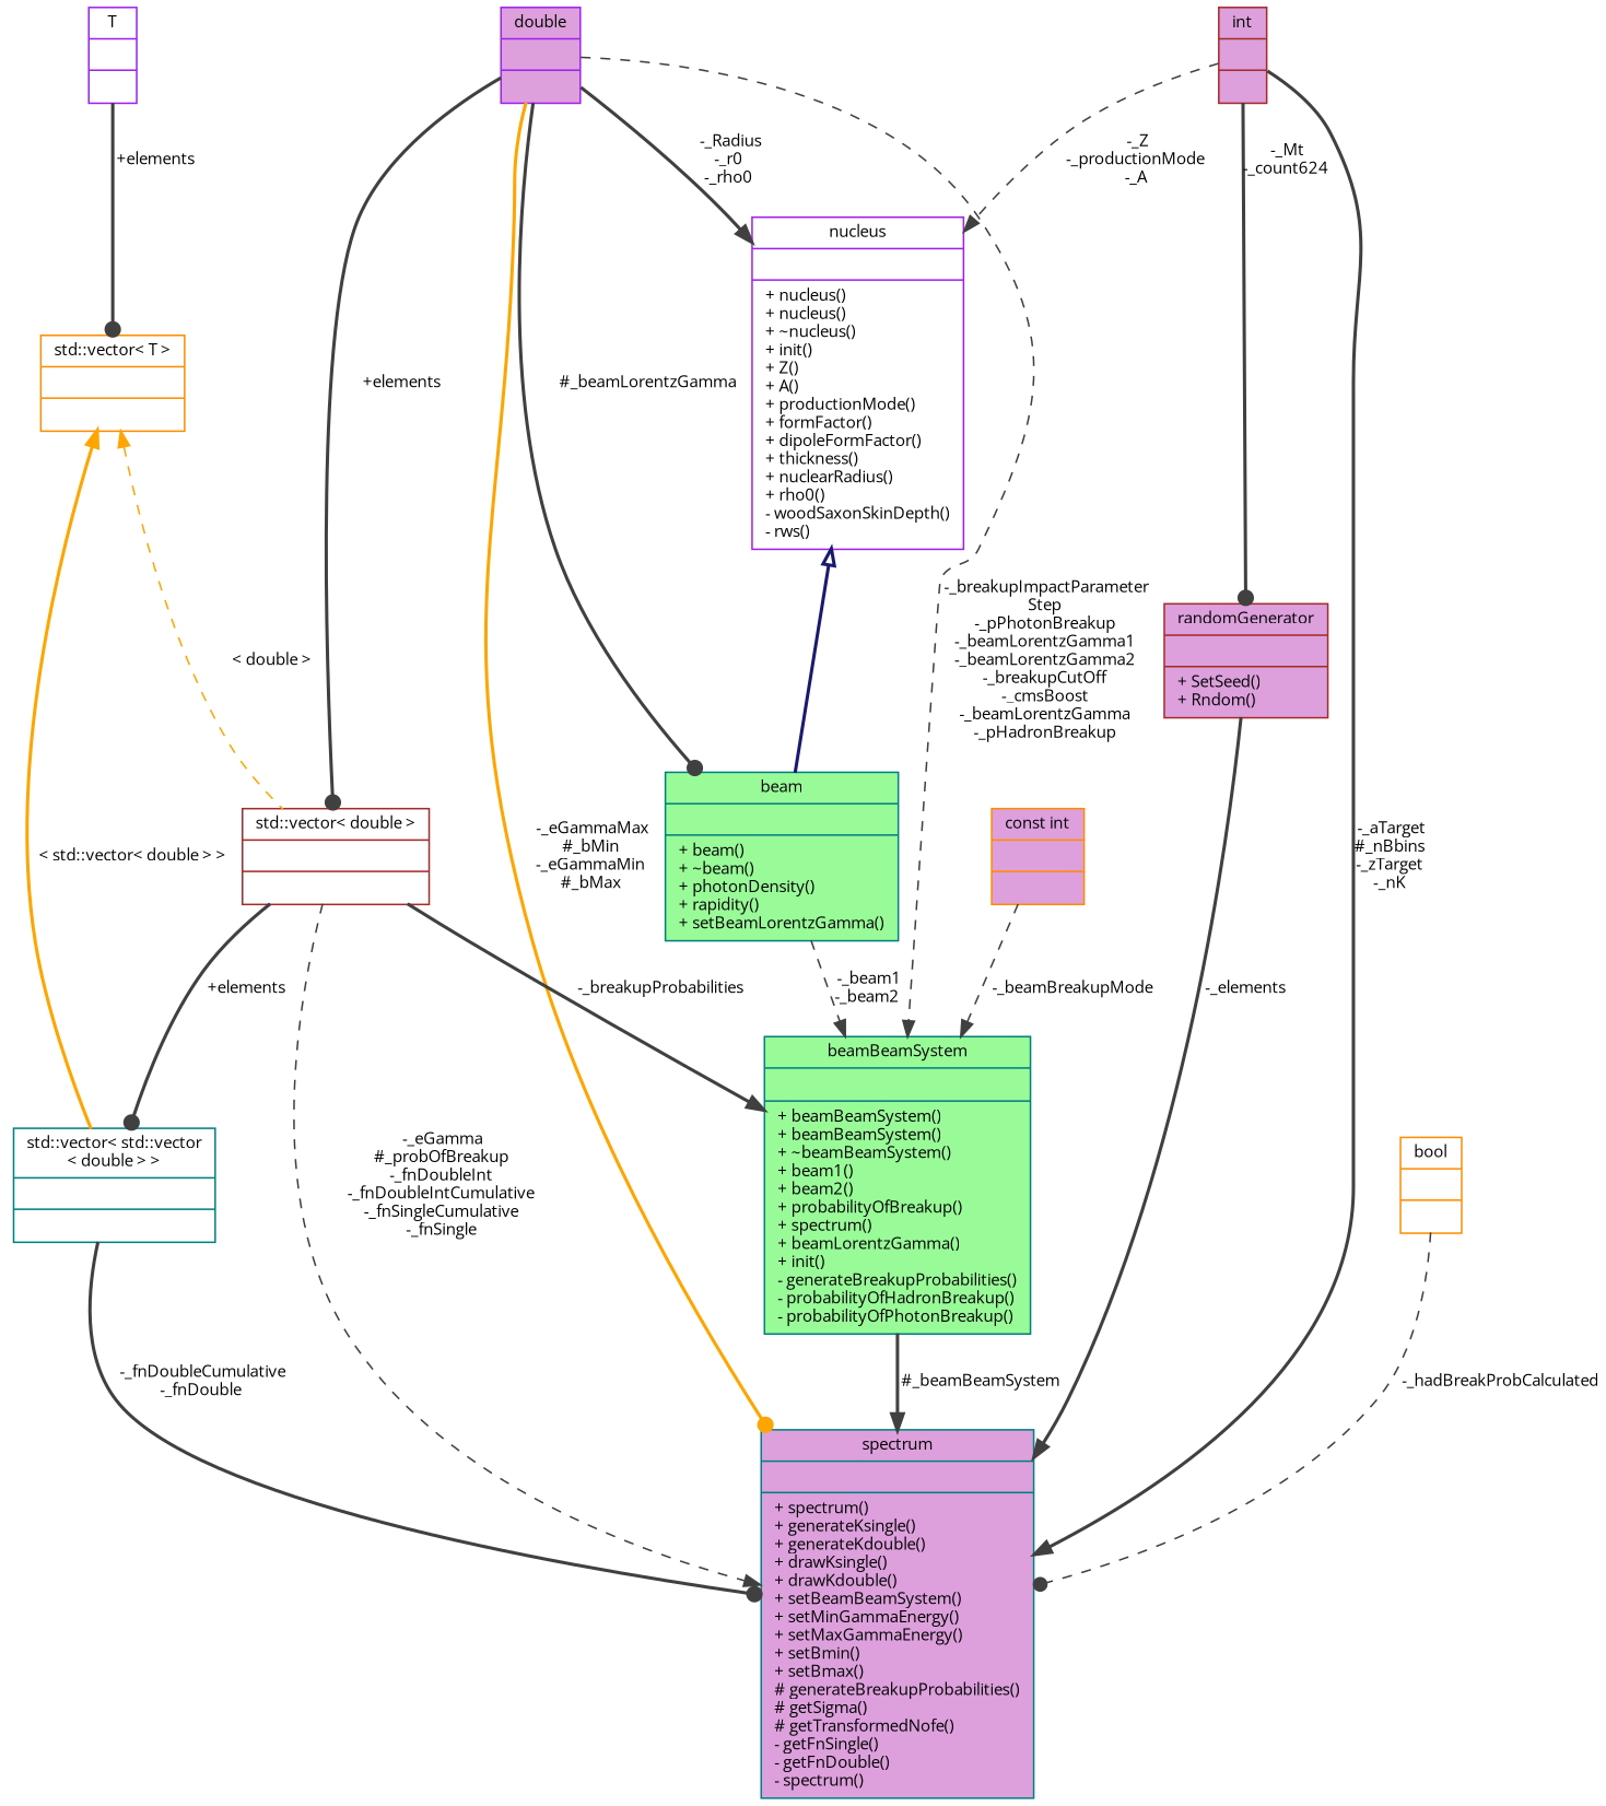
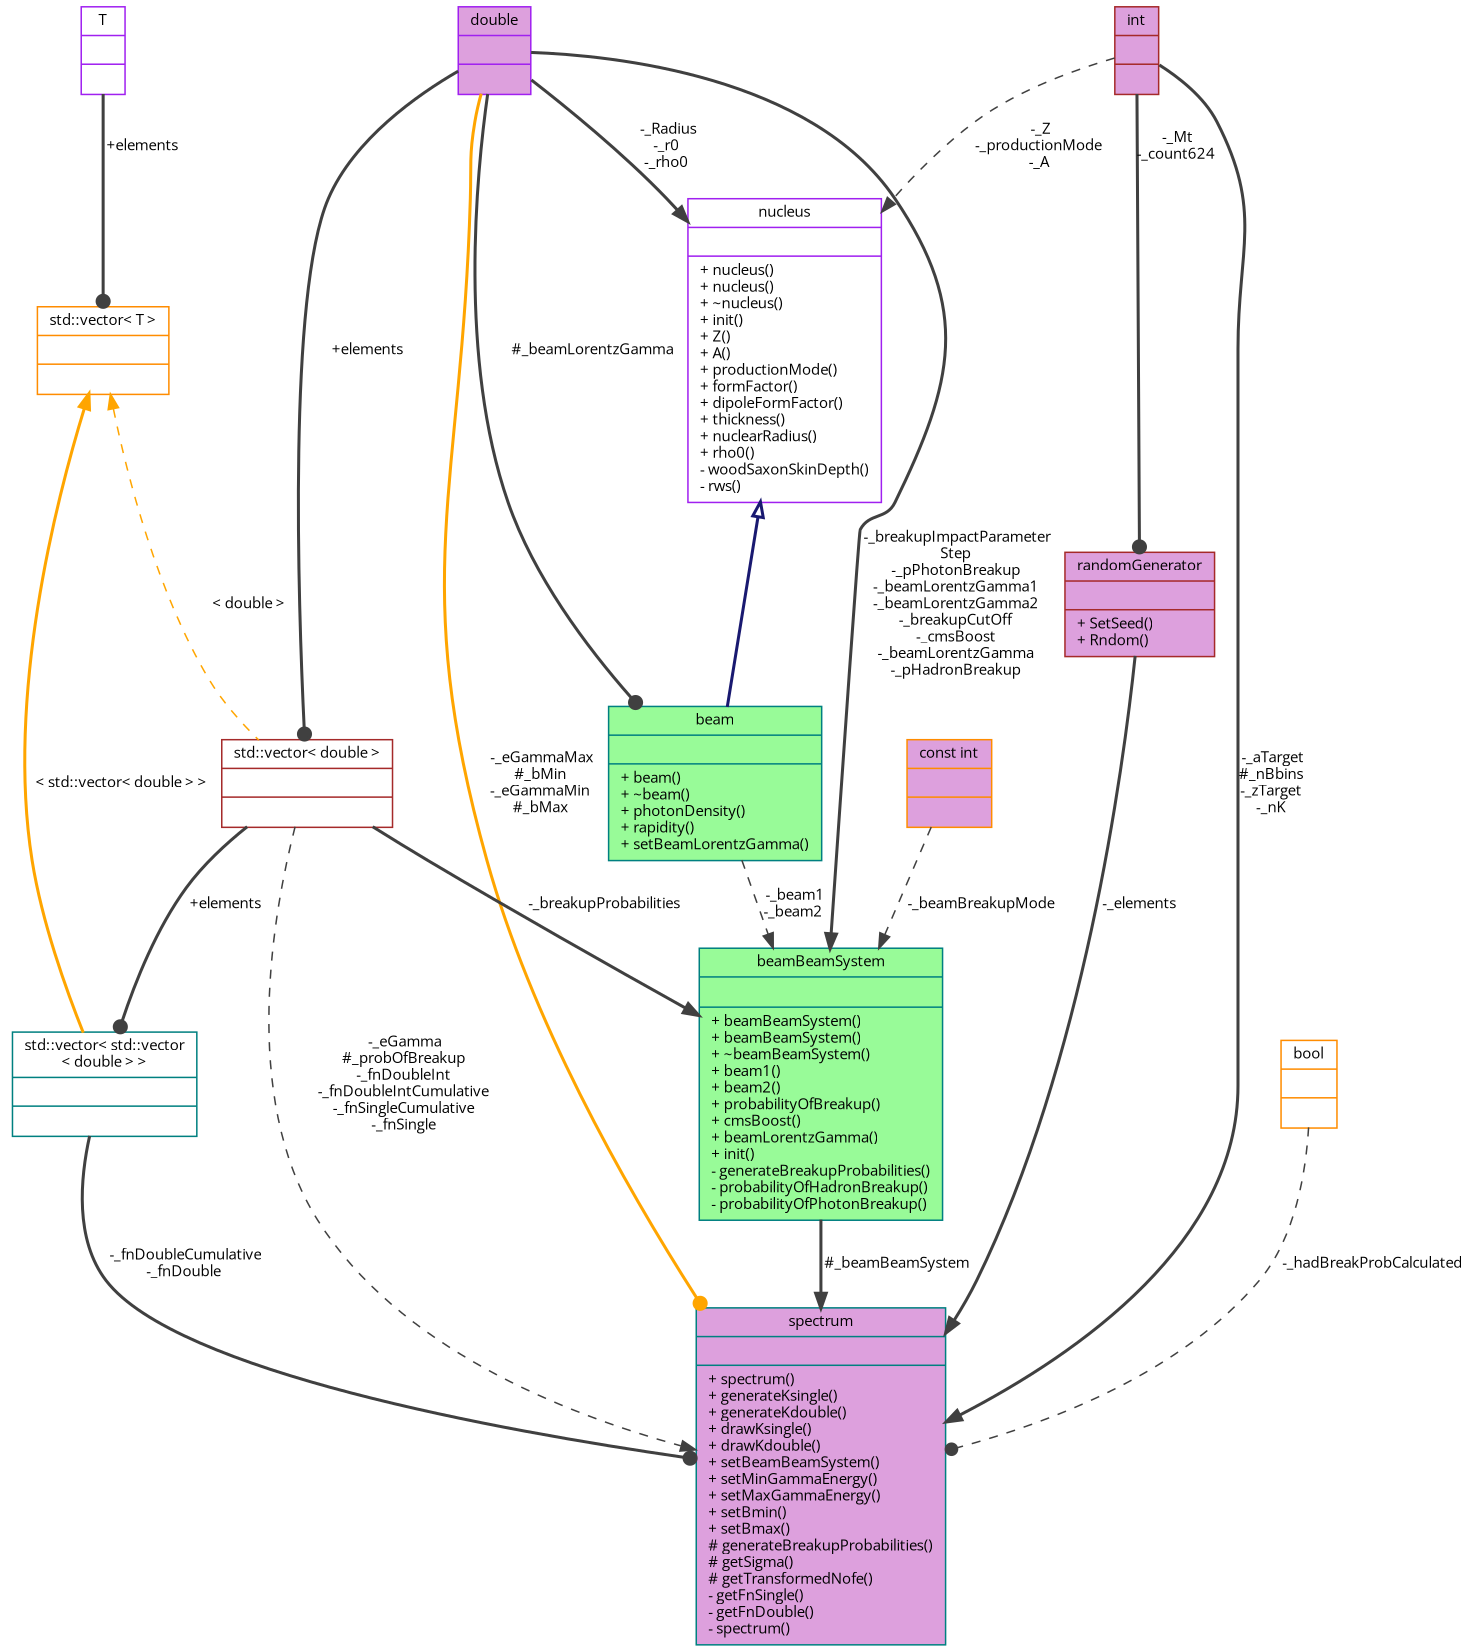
  digraph {
    fontname="Open Sans"
    node [color=teal fillcolor=white fontname="Open Sans" fontsize=10 shape=record style=filled]
    edge [arrowhead=normal color=grey25 fontname="Open Sans" fontsize=10 labelfontname=Helvetica labelfontsize=10 style=bold]
    n1 [fillcolor=plum fontcolor=black height=0.2 label="{spectrum\n||+ spectrum()\l+ generateKsingle()\l+ generateKdouble()\l+ drawKsingle()\l+ drawKdouble()\l+ setBeamBeamSystem()\l+ setMinGammaEnergy()\l+ setMaxGammaEnergy()\l+ setBmin()\l+ setBmax()\l# generateBreakupProbabilities()\l# getSigma()\l# getTransformedNofe()\l- getFnSingle()\l- getFnDouble()\l- spectrum()\l}" width=0.4]
    n2 [color=purple fillcolor=plum height=0.2 label="{double\n||}" width=0.4]
    n3 [color=brown height=0.2 label="{std::vector\< double \>\n||}" width=0.4]
-   n4 [fillcolor=palegreen height=0.2 label="{beamBeamSystem\n||+ beamBeamSystem()\l+ beamBeamSystem()\l+ ~beamBeamSystem()\l+ beam1()\l+ beam2()\l+ probabilityOfBreakup()\l+ spectrum()\l+ beamLorentzGamma()\l+ init()\l- generateBreakupProbabilities()\l- probabilityOfHadronBreakup()\l- probabilityOfPhotonBreakup()\l}" width=0.4]
+   n4 [fillcolor=palegreen height=0.2 label="{beamBeamSystem\n||+ beamBeamSystem()\l+ beamBeamSystem()\l+ ~beamBeamSystem()\l+ beam1()\l+ beam2()\l+ probabilityOfBreakup()\l+ cmsBoost()\l+ beamLorentzGamma()\l+ init()\l- generateBreakupProbabilities()\l- probabilityOfHadronBreakup()\l- probabilityOfPhotonBreakup()\l}" width=0.4]
    n5 [fillcolor=palegreen height=0.2 label="{beam\n||+ beam()\l+ ~beam()\l+ photonDensity()\l+ rapidity()\l+ setBeamLorentzGamma()\l}" width=0.4]
    n6 [color=purple height=0.2 label="{nucleus\n||+ nucleus()\l+ nucleus()\l+ ~nucleus()\l+ init()\l+ Z()\l+ A()\l+ productionMode()\l+ formFactor()\l+ dipoleFormFactor()\l+ thickness()\l+ nuclearRadius()\l+ rho0()\l- woodSaxonSkinDepth()\l- rws()\l}" width=0.4]
    n7 [height=0.2 label="{std::vector\< std::vector\l\< double \> \>\n||}" width=0.4]
    n8 [color=brown fillcolor=plum height=0.2 label="{randomGenerator\n||+ SetSeed()\l+ Rndom()\l}" width=0.4]
    n9 [color=brown fillcolor=plum height=0.2 label="{int\n||}" width=0.4]
    n10 [color=darkorange height=0.2 label="{std::vector\< T \>\n||}" width=0.4]
    n11 [color=purple height=0.2 label="{T\n||}" width=0.4]
    n12 [color=darkorange height=0.2 label="{bool\n||}" width=0.4]
    n13 [color=darkorange fillcolor=plum height=0.2 label="{const int\n||}" width=0.4]
    n2 -> n1 [arrowhead=dot color=orange label=" -_eGammaMax\n#_bMin\n-_eGammaMin\n#_bMax"]
    n2 -> n3 [arrowhead=dot label=" +elements"]
-   n2 -> n4 [label=" -_breakupImpactParameter\lStep\n-_pPhotonBreakup\n-_beamLorentzGamma1\n-_beamLorentzGamma2\n-_breakupCutOff\n-_cmsBoost\n-_beamLorentzGamma\n-_pHadronBreakup" style=dashed]
+   n2 -> n4 [label=" -_breakupImpactParameter\lStep\n-_pPhotonBreakup\n-_beamLorentzGamma1\n-_beamLorentzGamma2\n-_breakupCutOff\n-_cmsBoost\n-_beamLorentzGamma\n-_pHadronBreakup"]
    n2 -> n5 [arrowhead=dot label=" #_beamLorentzGamma"]
    n2 -> n6 [label=" -_Radius\n-_r0\n-_rho0"]
    n3 -> n1 [label=" -_eGamma\n#_probOfBreakup\n-_fnDoubleInt\n-_fnDoubleIntCumulative\n-_fnSingleCumulative\n-_fnSingle" style=dashed]
    n3 -> n4 [label=" -_breakupProbabilities"]
    n3 -> n7 [arrowhead=dot label=" +elements"]
    n4 -> n1 [label=" #_beamBeamSystem"]
    n5 -> n4 [label=" -_beam1\n-_beam2" style=dashed]
    n6 -> n5 [arrowtail=onormal color=midnightblue dir=back arrowhead=""]
    n7 -> n1 [arrowhead=dot label=" -_fnDoubleCumulative\n-_fnDouble"]
    n8 -> n1 [label=" -_elements"]
    n9 -> n1 [label=" -_aTarget\n#_nBbins\n-_zTarget\n-_nK"]
    n9 -> n6 [label=" -_Z\n-_productionMode\n-_A" style=dashed]
    n9 -> n8 [arrowhead=dot label=" -_Mt\n-_count624"]
    n10 -> n3 [color=orange dir=back label=" \< double \>" style=dashed arrowhead=""]
    n10 -> n7 [color=orange dir=back label=" \< std::vector\< double \> \>" arrowhead=""]
    n11 -> n10 [arrowhead=dot label=" +elements"]
    n12 -> n1 [arrowhead=dot label=" -_hadBreakProbCalculated" style=dashed]
    n13 -> n4 [label=" -_beamBreakupMode" style=dashed]
  }
